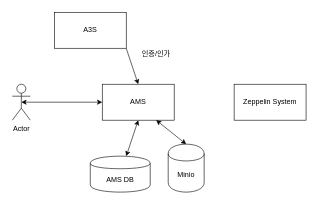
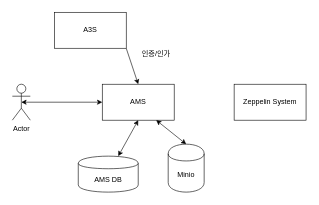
  <mxCell id="0" />
  <mxCell id="1" parent="0" />
  <mxCell id="2" value="AMS" style="rounded=0;whiteSpace=wrap;html=1;" vertex="1" parent="1"><mxGeometry x="170" y="140" width="120" height="60" as="geometry" /></mxCell>
  <mxCell id="3" value="Actor" style="shape=umlActor;verticalLabelPosition=bottom;labelBackgroundColor=#ffffff;verticalAlign=top;html=1;outlineConnect=0;" vertex="1" parent="1"><mxGeometry x="20" y="140" width="30" height="60" as="geometry" /></mxCell>
  <mxCell id="4" value="" style="endArrow=classic;startArrow=classic;html=1;exitX=0.5;exitY=0.5;exitDx=0;exitDy=0;exitPerimeter=0;entryX=0;entryY=0.5;entryDx=0;entryDy=0;" edge="1" parent="1" source="3" target="2"><mxGeometry width="50" height="50" relative="1" as="geometry"><mxPoint x="130" y="100" as="sourcePoint" /><mxPoint x="180" y="50" as="targetPoint" /></mxGeometry></mxCell>
- <mxCell id="5" value="AMS DB" style="shape=cylinder;whiteSpace=wrap;html=1;boundedLbl=1;backgroundOutline=1;" vertex="1" parent="1"><mxGeometry x="150" y="260" width="100" height="60" as="geometry" /></mxCell>
+ <mxCell id="5" value="AMS DB" style="shape=cylinder;whiteSpace=wrap;html=1;boundedLbl=1;backgroundOutline=1;" vertex="1" parent="1"><mxGeometry x="130" y="260" width="100" height="60" as="geometry" /></mxCell>
  <mxCell id="6" value="" style="endArrow=classic;startArrow=classic;html=1;entryX=0.5;entryY=1;entryDx=0;entryDy=0;" edge="1" parent="1" source="5" target="2"><mxGeometry width="50" height="50" relative="1" as="geometry"><mxPoint x="30" y="340" as="sourcePoint" /><mxPoint x="80" y="290" as="targetPoint" /></mxGeometry></mxCell>
  <mxCell id="7" value="A3S" style="rounded=0;whiteSpace=wrap;html=1;" vertex="1" parent="1"><mxGeometry x="90" y="20" width="120" height="60" as="geometry" /></mxCell>
  <mxCell id="8" value="" style="endArrow=classic;html=1;exitX=1;exitY=1;exitDx=0;exitDy=0;entryX=0.5;entryY=0;entryDx=0;entryDy=0;" edge="1" parent="1" source="7" target="2"><mxGeometry width="50" height="50" relative="1" as="geometry"><mxPoint x="290" y="70" as="sourcePoint" /><mxPoint x="340" y="20" as="targetPoint" /></mxGeometry></mxCell>
  <mxCell id="9" value="인증/인가" style="text;html=1;strokeColor=none;fillColor=none;align=center;verticalAlign=middle;whiteSpace=wrap;rounded=0;" vertex="1" parent="1"><mxGeometry x="220" y="80" width="80" height="20" as="geometry" /></mxCell>
  <mxCell id="10" value="Minio" style="shape=cylinder;whiteSpace=wrap;html=1;boundedLbl=1;backgroundOutline=1;" vertex="1" parent="1"><mxGeometry x="280" y="240" width="60" height="80" as="geometry" /></mxCell>
  <mxCell id="11" value="" style="endArrow=classic;startArrow=classic;html=1;exitX=0.5;exitY=0;exitDx=0;exitDy=0;entryX=0.75;entryY=1;entryDx=0;entryDy=0;" edge="1" parent="1" source="10" target="2"><mxGeometry width="50" height="50" relative="1" as="geometry"><mxPoint x="380" y="240" as="sourcePoint" /><mxPoint x="430" y="190" as="targetPoint" /></mxGeometry></mxCell>
  <mxCell id="12" value="Zeppelin System" style="rounded=0;whiteSpace=wrap;html=1;" vertex="1" parent="1"><mxGeometry x="390" y="140" width="120" height="60" as="geometry" /></mxCell>
